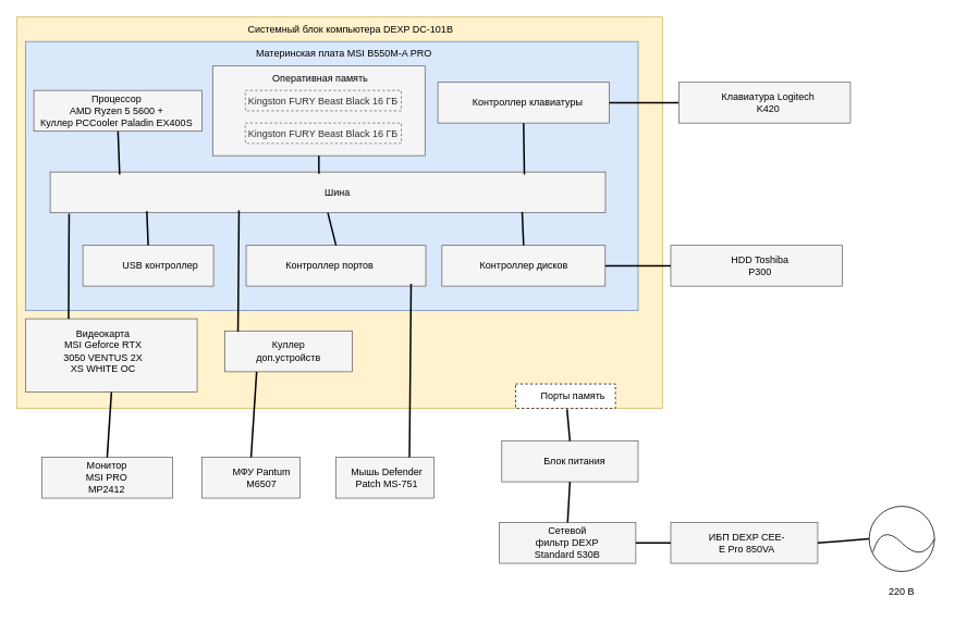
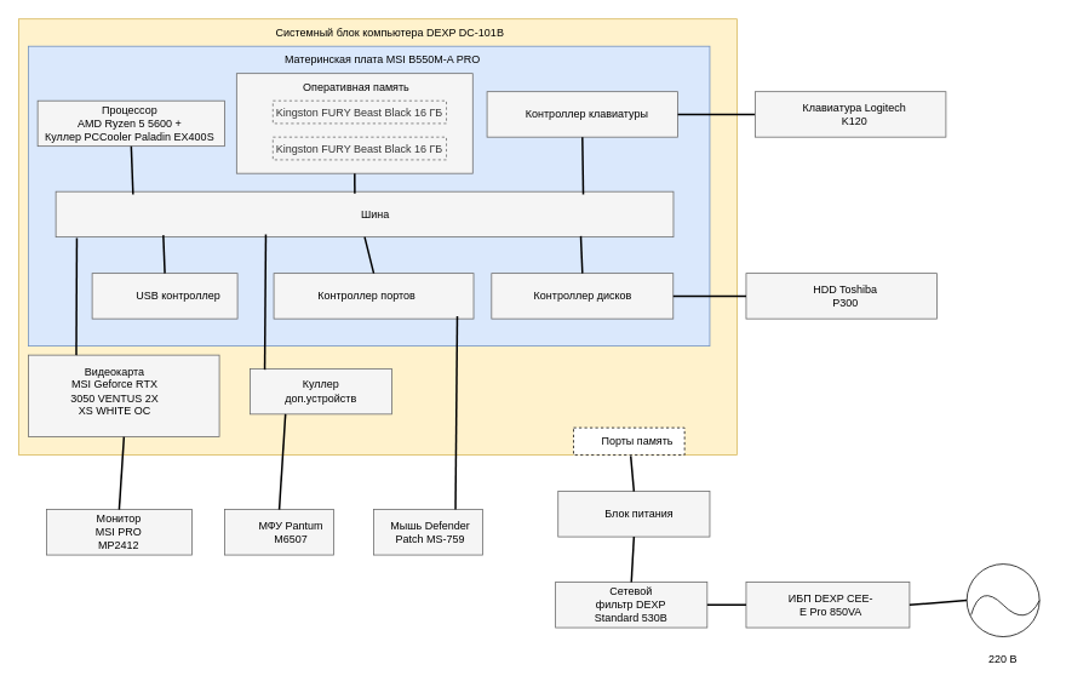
  <mxCell id="0" />
  <mxCell id="1" parent="0" />
  <mxCell id="2" value="&lt;div&gt;&lt;br/&gt;&lt;/div&gt;" style="rounded=0;whiteSpace=wrap;html=1;fillColor=#fff2cc;strokeColor=#d6b656;" vertex="1" parent="1"><mxGeometry x="20" y="20" width="791" height="480" as="geometry" /></mxCell>
  <mxCell id="3" value="Системный блок компьютера&amp;nbsp;DEXP DC-101B" style="text;html=1;align=center;verticalAlign=middle;whiteSpace=wrap;rounded=0;" vertex="1" parent="1"><mxGeometry x="301" y="20" width="256" height="30" as="geometry" /></mxCell>
  <mxCell id="4" value="&lt;div&gt;&lt;br/&gt;&lt;/div&gt;" style="rounded=0;whiteSpace=wrap;html=1;fillColor=#dae8fc;strokeColor=#6c8ebf;" vertex="1" parent="1"><mxGeometry x="31" y="50" width="750" height="330" as="geometry" /></mxCell>
  <mxCell id="5" value="Материнская плата&amp;nbsp;MSI B550M-A PRO" style="text;html=1;align=center;verticalAlign=middle;whiteSpace=wrap;rounded=0;" vertex="1" parent="1"><mxGeometry x="293" y="50" width="256" height="30" as="geometry" /></mxCell>
  <mxCell id="6" value="&lt;div&gt;&lt;br/&gt;&lt;/div&gt;" style="rounded=0;whiteSpace=wrap;html=1;fillColor=#f5f5f5;fontColor=#333333;strokeColor=#666666;" vertex="1" parent="1"><mxGeometry x="61" y="210" width="680" height="50" as="geometry" /></mxCell>
  <mxCell id="7" value="Шина" style="text;html=1;align=center;verticalAlign=middle;whiteSpace=wrap;rounded=0;" vertex="1" parent="1"><mxGeometry x="285" y="220" width="256" height="30" as="geometry" /></mxCell>
  <mxCell id="8" value="&lt;div&gt;&lt;br/&gt;&lt;/div&gt;" style="rounded=0;whiteSpace=wrap;html=1;fillColor=#f5f5f5;fontColor=#333333;strokeColor=#666666;" vertex="1" parent="1"><mxGeometry x="41" y="110" width="206" height="50" as="geometry" /></mxCell>
  <mxCell id="9" value="Процессор&lt;div&gt;AMD Ryzen 5 5600 +&lt;br&gt;&lt;/div&gt;&lt;div&gt;Куллер PCCooler Paladin EX400S&lt;br&gt;&lt;/div&gt;" style="text;html=1;align=center;verticalAlign=middle;whiteSpace=wrap;rounded=0;" vertex="1" parent="1"><mxGeometry x="20" y="120" width="244.5" height="30" as="geometry" /></mxCell>
  <mxCell id="10" value="&lt;div&gt;&lt;br/&gt;&lt;/div&gt;" style="rounded=0;whiteSpace=wrap;html=1;fillColor=#f5f5f5;fontColor=#333333;strokeColor=#666666;" vertex="1" parent="1"><mxGeometry x="540.75" y="300" width="200" height="50" as="geometry" /></mxCell>
  <mxCell id="11" value="Контроллер дисков" style="text;html=1;align=center;verticalAlign=middle;whiteSpace=wrap;rounded=0;" vertex="1" parent="1"><mxGeometry x="567.5" y="310" width="146.5" height="30" as="geometry" /></mxCell>
  <mxCell id="12" value="&lt;div&gt;&lt;br/&gt;&lt;/div&gt;" style="rounded=0;whiteSpace=wrap;html=1;fillColor=#f5f5f5;fontColor=#333333;strokeColor=#666666;" vertex="1" parent="1"><mxGeometry x="535.75" y="100" width="210" height="50" as="geometry" /></mxCell>
  <mxCell id="13" value="Контроллер клавиатуры" style="text;html=1;align=center;verticalAlign=middle;whiteSpace=wrap;rounded=0;" vertex="1" parent="1"><mxGeometry x="518" y="110" width="256" height="30" as="geometry" /></mxCell>
  <mxCell id="14" value="&lt;div&gt;&lt;br/&gt;&lt;/div&gt;" style="rounded=0;whiteSpace=wrap;html=1;fillColor=#f5f5f5;fontColor=#333333;strokeColor=#666666;" vertex="1" parent="1"><mxGeometry x="260" y="80" width="260" height="110" as="geometry" /></mxCell>
  <mxCell id="15" value="Оперативная память" style="text;html=1;align=center;verticalAlign=middle;whiteSpace=wrap;rounded=0;" vertex="1" parent="1"><mxGeometry x="264" y="80" width="256" height="30" as="geometry" /></mxCell>
  <mxCell id="16" value="&lt;div&gt;&lt;br/&gt;&lt;/div&gt;" style="rounded=0;whiteSpace=wrap;html=1;fillColor=#f5f5f5;fontColor=#333333;strokeColor=#666666;" vertex="1" parent="1"><mxGeometry x="301" y="300" width="220" height="50" as="geometry" /></mxCell>
  <mxCell id="17" value="Контроллер портов" style="text;html=1;align=center;verticalAlign=middle;whiteSpace=wrap;rounded=0;" vertex="1" parent="1"><mxGeometry x="326" y="310" width="155" height="30" as="geometry" /></mxCell>
  <mxCell id="18" value="&lt;div&gt;&lt;br/&gt;&lt;/div&gt;" style="rounded=0;whiteSpace=wrap;html=1;fillColor=#f5f5f5;fontColor=#333333;strokeColor=#666666;" vertex="1" parent="1"><mxGeometry x="101" y="300" width="160" height="50" as="geometry" /></mxCell>
  <mxCell id="19" value="USB контроллер" style="text;html=1;align=center;verticalAlign=middle;whiteSpace=wrap;rounded=0;" vertex="1" parent="1"><mxGeometry x="135.75" y="310" width="120" height="30" as="geometry" /></mxCell>
  <mxCell id="20" value="" style="endArrow=none;html=1;rounded=0;entryX=0.5;entryY=1;entryDx=0;entryDy=0;strokeWidth=2;exitX=0.125;exitY=0.06;exitDx=0;exitDy=0;exitPerimeter=0;" edge="1" parent="1" source="6" target="8"><mxGeometry width="50" height="50" relative="1" as="geometry"><mxPoint x="147" y="200" as="sourcePoint" /><mxPoint x="531" y="250" as="targetPoint" /></mxGeometry></mxCell>
  <mxCell id="21" value="" style="endArrow=none;html=1;rounded=0;entryX=0.5;entryY=1;entryDx=0;entryDy=0;strokeWidth=2;exitX=0.484;exitY=0.04;exitDx=0;exitDy=0;exitPerimeter=0;" edge="1" parent="1" source="6" target="14"><mxGeometry width="50" height="50" relative="1" as="geometry"><mxPoint x="156" y="223" as="sourcePoint" /><mxPoint x="157" y="170" as="targetPoint" /></mxGeometry></mxCell>
  <mxCell id="22" value="" style="endArrow=none;html=1;rounded=0;entryX=0.5;entryY=1;entryDx=0;entryDy=0;strokeWidth=2;exitX=0.854;exitY=0.06;exitDx=0;exitDy=0;exitPerimeter=0;" edge="1" parent="1" source="6" target="12"><mxGeometry width="50" height="50" relative="1" as="geometry"><mxPoint x="411" y="220" as="sourcePoint" /><mxPoint x="411" y="160" as="targetPoint" /></mxGeometry></mxCell>
  <mxCell id="23" value="" style="endArrow=none;html=1;rounded=0;entryX=0.174;entryY=0.96;entryDx=0;entryDy=0;strokeWidth=2;exitX=0.5;exitY=0;exitDx=0;exitDy=0;entryPerimeter=0;" edge="1" parent="1" source="18" target="6"><mxGeometry width="50" height="50" relative="1" as="geometry"><mxPoint x="156" y="223" as="sourcePoint" /><mxPoint x="157" y="170" as="targetPoint" /></mxGeometry></mxCell>
  <mxCell id="24" value="" style="endArrow=none;html=1;rounded=0;entryX=0.5;entryY=0;entryDx=0;entryDy=0;strokeWidth=2;exitX=0.5;exitY=1;exitDx=0;exitDy=0;" edge="1" parent="1" source="6" target="16"><mxGeometry width="50" height="50" relative="1" as="geometry"><mxPoint x="171" y="310" as="sourcePoint" /><mxPoint x="171" y="267" as="targetPoint" /></mxGeometry></mxCell>
  <mxCell id="25" value="" style="endArrow=none;html=1;rounded=0;entryX=0.85;entryY=0.98;entryDx=0;entryDy=0;strokeWidth=2;exitX=0.5;exitY=0;exitDx=0;exitDy=0;entryPerimeter=0;" edge="1" parent="1" source="10" target="6"><mxGeometry width="50" height="50" relative="1" as="geometry"><mxPoint x="652" y="223" as="sourcePoint" /><mxPoint x="651" y="160" as="targetPoint" /></mxGeometry></mxCell>
  <mxCell id="26" value="&lt;div&gt;&lt;br/&gt;&lt;/div&gt;" style="rounded=0;whiteSpace=wrap;html=1;fillColor=#f5f5f5;fontColor=#333333;strokeColor=#666666;" vertex="1" parent="1"><mxGeometry x="31" y="390" width="210" height="90" as="geometry" /></mxCell>
  <mxCell id="27" value="Видеокарта&lt;div&gt;MSI Geforce RTX 3050 VENTUS 2X XS WHITE OC&lt;br&gt;&lt;/div&gt;" style="text;html=1;align=center;verticalAlign=middle;whiteSpace=wrap;rounded=0;" vertex="1" parent="1"><mxGeometry x="71" y="415" width="110" height="30" as="geometry" /></mxCell>
  <mxCell id="28" value="" style="endArrow=none;html=1;rounded=0;entryX=0;entryY=0.5;entryDx=0;entryDy=0;strokeWidth=2;exitX=1;exitY=0.5;exitDx=0;exitDy=0;" edge="1" parent="1" source="12" target="30"><mxGeometry width="50" height="50" relative="1" as="geometry"><mxPoint x="652" y="223" as="sourcePoint" /><mxPoint x="651" y="160" as="targetPoint" /></mxGeometry></mxCell>
  <mxCell id="29" value="" style="group" vertex="1" connectable="0" parent="1"><mxGeometry x="831" y="100" width="210" height="50" as="geometry" /></mxCell>
  <mxCell id="30" value="&lt;div&gt;&lt;br/&gt;&lt;/div&gt;" style="rounded=0;whiteSpace=wrap;html=1;fillColor=#f5f5f5;fontColor=#333333;strokeColor=#666666;" vertex="1" parent="29"><mxGeometry width="210" height="50" as="geometry" /></mxCell>
- <mxCell id="31" value="Клавиатура&amp;nbsp;Logitech K420" style="text;html=1;align=center;verticalAlign=middle;whiteSpace=wrap;rounded=0;" vertex="1" parent="29"><mxGeometry x="58.13" y="10" width="103.25" height="30" as="geometry" /></mxCell>
+ <mxCell id="31" value="Клавиатура&amp;nbsp;Logitech K120" style="text;html=1;align=center;verticalAlign=middle;whiteSpace=wrap;rounded=0;" vertex="1" parent="29"><mxGeometry x="58.13" y="10" width="103.25" height="30" as="geometry" /></mxCell>
  <mxCell id="32" value="" style="group" vertex="1" connectable="0" parent="1"><mxGeometry x="411" y="560" width="120" height="50" as="geometry" /></mxCell>
  <mxCell id="33" value="&lt;div&gt;&lt;br/&gt;&lt;/div&gt;" style="rounded=0;whiteSpace=wrap;html=1;fillColor=#f5f5f5;fontColor=#333333;strokeColor=#666666;" vertex="1" parent="32"><mxGeometry width="120" height="50" as="geometry" /></mxCell>
- <mxCell id="34" value="Мышь&amp;nbsp;Defender Patch MS-751" style="text;html=1;align=center;verticalAlign=middle;whiteSpace=wrap;rounded=0;" vertex="1" parent="32"><mxGeometry x="30.217" y="10" width="65" height="30" as="geometry" /></mxCell>
+ <mxCell id="34" value="Мышь&amp;nbsp;Defender Patch MS-759" style="text;html=1;align=center;verticalAlign=middle;whiteSpace=wrap;rounded=0;" vertex="1" parent="32"><mxGeometry x="30.217" y="10" width="65" height="30" as="geometry" /></mxCell>
  <mxCell id="35" value="" style="group" vertex="1" connectable="0" parent="1"><mxGeometry x="274.75" y="405" width="156.25" height="50" as="geometry" /></mxCell>
  <mxCell id="36" value="&lt;div&gt;&lt;br/&gt;&lt;/div&gt;" style="rounded=0;whiteSpace=wrap;html=1;fillColor=#f5f5f5;fontColor=#333333;strokeColor=#666666;" vertex="1" parent="35"><mxGeometry width="156.25" height="50" as="geometry" /></mxCell>
  <mxCell id="37" value="Куллер доп.устройств" style="text;html=1;align=center;verticalAlign=middle;whiteSpace=wrap;rounded=0;" vertex="1" parent="35"><mxGeometry x="21.93" y="10" width="112.39" height="30" as="geometry" /></mxCell>
  <mxCell id="38" value="" style="endArrow=none;html=1;rounded=0;entryX=0.918;entryY=0.94;entryDx=0;entryDy=0;strokeWidth=2;exitX=0.75;exitY=0;exitDx=0;exitDy=0;entryPerimeter=0;" edge="1" parent="1" source="33" target="16"><mxGeometry width="50" height="50" relative="1" as="geometry"><mxPoint x="651" y="310" as="sourcePoint" /><mxPoint x="649" y="269" as="targetPoint" /></mxGeometry></mxCell>
  <mxCell id="39" value="" style="group" vertex="1" connectable="0" parent="1"><mxGeometry x="247" y="560" width="120" height="50" as="geometry" /></mxCell>
  <mxCell id="40" value="&lt;div&gt;&lt;br/&gt;&lt;/div&gt;" style="rounded=0;whiteSpace=wrap;html=1;fillColor=#f5f5f5;fontColor=#333333;strokeColor=#666666;" vertex="1" parent="39"><mxGeometry width="120" height="50" as="geometry" /></mxCell>
  <mxCell id="41" value="МФУ&amp;nbsp;Pantum M6507" style="text;html=1;align=center;verticalAlign=middle;whiteSpace=wrap;rounded=0;" vertex="1" parent="39"><mxGeometry x="44.996" y="10" width="56.286" height="30" as="geometry" /></mxCell>
  <mxCell id="42" value="" style="endArrow=none;html=1;rounded=0;entryX=0.25;entryY=1;entryDx=0;entryDy=0;strokeWidth=2;exitX=0.5;exitY=0;exitDx=0;exitDy=0;" edge="1" parent="1" source="40" target="36"><mxGeometry width="50" height="50" relative="1" as="geometry"><mxPoint x="461" y="550" as="sourcePoint" /><mxPoint x="458" y="360" as="targetPoint" /></mxGeometry></mxCell>
  <mxCell id="43" value="" style="group" vertex="1" connectable="0" parent="1"><mxGeometry x="45.75" y="560" width="210" height="50" as="geometry" /></mxCell>
  <mxCell id="44" value="&lt;div&gt;&lt;br/&gt;&lt;/div&gt;" style="rounded=0;whiteSpace=wrap;html=1;fillColor=#f5f5f5;fontColor=#333333;strokeColor=#666666;" vertex="1" parent="43"><mxGeometry x="5" width="160" height="50" as="geometry" /></mxCell>
  <mxCell id="45" value="Монитор&lt;div&gt;MSI PRO MP2412&lt;br&gt;&lt;/div&gt;" style="text;html=1;align=center;verticalAlign=middle;whiteSpace=wrap;rounded=0;" vertex="1" parent="43"><mxGeometry x="40" y="10" width="89" height="30" as="geometry" /></mxCell>
  <mxCell id="46" value="" style="endArrow=none;html=1;rounded=0;entryX=0.5;entryY=1;entryDx=0;entryDy=0;strokeWidth=2;exitX=0.5;exitY=0;exitDx=0;exitDy=0;" edge="1" parent="1" source="44" target="26"><mxGeometry width="50" height="50" relative="1" as="geometry"><mxPoint x="461" y="650" as="sourcePoint" /><mxPoint x="458" y="360" as="targetPoint" /></mxGeometry></mxCell>
  <mxCell id="47" value="" style="group" vertex="1" connectable="0" parent="1"><mxGeometry x="821" y="640" width="180" height="50" as="geometry" /></mxCell>
  <mxCell id="48" value="&lt;div&gt;&lt;br/&gt;&lt;/div&gt;" style="rounded=0;whiteSpace=wrap;html=1;fillColor=#f5f5f5;fontColor=#333333;strokeColor=#666666;" vertex="1" parent="47"><mxGeometry width="180" height="50" as="geometry" /></mxCell>
  <mxCell id="49" value="ИБП&amp;nbsp;DEXP CEE-E Pro 850VA" style="text;html=1;align=center;verticalAlign=middle;whiteSpace=wrap;rounded=0;" vertex="1" parent="47"><mxGeometry x="44.357" y="10" width="99.429" height="30" as="geometry" /></mxCell>
  <mxCell id="50" value="" style="endArrow=none;html=1;rounded=0;entryX=0.034;entryY=1.02;entryDx=0;entryDy=0;strokeWidth=2;exitX=0.25;exitY=0;exitDx=0;exitDy=0;entryPerimeter=0;" edge="1" parent="1" source="26" target="6"><mxGeometry width="50" height="50" relative="1" as="geometry"><mxPoint x="201" y="310" as="sourcePoint" /><mxPoint x="203" y="270" as="targetPoint" /></mxGeometry></mxCell>
  <mxCell id="51" value="" style="group" vertex="1" connectable="0" parent="1"><mxGeometry x="1031" y="620" width="146" height="120" as="geometry" /></mxCell>
  <mxCell id="52" value="" style="ellipse;whiteSpace=wrap;html=1;aspect=fixed;strokeColor=default;" vertex="1" parent="51"><mxGeometry x="33" width="80" height="80" as="geometry" /></mxCell>
  <mxCell id="53" value="" style="curved=1;endArrow=none;html=1;rounded=0;exitX=1;exitY=0.5;exitDx=0;exitDy=0;entryX=0.059;entryY=0.7;entryDx=0;entryDy=0;entryPerimeter=0;endFill=0;" edge="1" parent="51" source="52" target="52"><mxGeometry width="50" height="50" relative="1" as="geometry"><mxPoint x="48" y="70" as="sourcePoint" /><mxPoint x="98" y="20" as="targetPoint" /><Array as="points"><mxPoint x="98" y="70" /><mxPoint x="48" y="20" /></Array></mxGeometry></mxCell>
  <mxCell id="54" value="220 В" style="text;html=1;align=center;verticalAlign=middle;whiteSpace=wrap;rounded=0;" vertex="1" parent="51"><mxGeometry y="90" width="146" height="30" as="geometry" /></mxCell>
  <mxCell id="55" value="" style="endArrow=none;html=1;rounded=0;entryX=1;entryY=0.5;entryDx=0;entryDy=0;strokeWidth=2;exitX=0;exitY=0.5;exitDx=0;exitDy=0;" edge="1" parent="1" source="52" target="48"><mxGeometry width="50" height="50" relative="1" as="geometry"><mxPoint x="141" y="690" as="sourcePoint" /><mxPoint x="141" y="585" as="targetPoint" /></mxGeometry></mxCell>
  <mxCell id="56" value="" style="group" vertex="1" connectable="0" parent="1"><mxGeometry x="574" y="640" width="167" height="50" as="geometry" /></mxCell>
  <mxCell id="57" value="&lt;div&gt;&lt;br/&gt;&lt;/div&gt;" style="rounded=0;whiteSpace=wrap;html=1;fillColor=#f5f5f5;fontColor=#333333;strokeColor=#666666;" vertex="1" parent="56"><mxGeometry x="37.18" width="167" height="50" as="geometry" /></mxCell>
  <mxCell id="58" value="Сетевой фильтр&amp;nbsp;DEXP Standard 530В" style="text;html=1;align=center;verticalAlign=middle;whiteSpace=wrap;rounded=0;" vertex="1" parent="56"><mxGeometry x="68.397" y="10" width="104.574" height="30" as="geometry" /></mxCell>
  <mxCell id="59" value="" style="endArrow=none;html=1;rounded=0;entryX=1;entryY=0.5;entryDx=0;entryDy=0;strokeWidth=2;exitX=0;exitY=0.5;exitDx=0;exitDy=0;" edge="1" parent="1" source="48" target="57"><mxGeometry width="50" height="50" relative="1" as="geometry"><mxPoint x="1044" y="750" as="sourcePoint" /><mxPoint x="978" y="755" as="targetPoint" /></mxGeometry></mxCell>
  <mxCell id="60" value="" style="rounded=0;whiteSpace=wrap;html=1;dashed=1;" vertex="1" parent="1"><mxGeometry x="631" y="470" width="122.25" height="30" as="geometry" /></mxCell>
  <mxCell id="61" value="" style="group" vertex="1" connectable="0" parent="1"><mxGeometry x="614" y="540" width="167" height="50" as="geometry" /></mxCell>
  <mxCell id="62" value="&lt;div&gt;&lt;br/&gt;&lt;/div&gt;" style="rounded=0;whiteSpace=wrap;html=1;fillColor=#f5f5f5;fontColor=#333333;strokeColor=#666666;" vertex="1" parent="61"><mxGeometry width="167" height="50" as="geometry" /></mxCell>
  <mxCell id="63" value="Блок питания" style="text;html=1;align=center;verticalAlign=middle;whiteSpace=wrap;rounded=0;" vertex="1" parent="61"><mxGeometry x="37.177" y="10" width="104.574" height="30" as="geometry" /></mxCell>
  <mxCell id="64" value="Порты память" style="text;html=1;align=center;verticalAlign=middle;whiteSpace=wrap;rounded=0;" vertex="1" parent="1"><mxGeometry x="648.677" y="470" width="104.574" height="30" as="geometry" /></mxCell>
  <mxCell id="65" value="" style="endArrow=none;html=1;rounded=0;entryX=0.433;entryY=1.033;entryDx=0;entryDy=0;strokeWidth=2;exitX=0.5;exitY=0;exitDx=0;exitDy=0;entryPerimeter=0;" edge="1" parent="1" source="62" target="64"><mxGeometry width="50" height="50" relative="1" as="geometry"><mxPoint x="531" y="550" as="sourcePoint" /><mxPoint x="461" y="360" as="targetPoint" /></mxGeometry></mxCell>
  <mxCell id="66" value="" style="endArrow=none;html=1;rounded=0;entryX=0.5;entryY=1;entryDx=0;entryDy=0;strokeWidth=2;exitX=0.5;exitY=0;exitDx=0;exitDy=0;" edge="1" parent="1" source="57" target="62"><mxGeometry width="50" height="50" relative="1" as="geometry"><mxPoint x="695" y="630" as="sourcePoint" /><mxPoint x="704" y="511" as="targetPoint" /></mxGeometry></mxCell>
  <mxCell id="67" value="" style="group" vertex="1" connectable="0" parent="1"><mxGeometry x="821" y="300" width="210" height="50" as="geometry" /></mxCell>
  <mxCell id="68" value="&lt;div&gt;&lt;br/&gt;&lt;/div&gt;" style="rounded=0;whiteSpace=wrap;html=1;fillColor=#f5f5f5;fontColor=#333333;strokeColor=#666666;" vertex="1" parent="67"><mxGeometry width="210" height="50" as="geometry" /></mxCell>
  <mxCell id="69" value="HDD Toshiba P300" style="text;html=1;align=center;verticalAlign=middle;whiteSpace=wrap;rounded=0;" vertex="1" parent="67"><mxGeometry x="58.13" y="10" width="103.25" height="30" as="geometry" /></mxCell>
  <mxCell id="70" value="" style="endArrow=none;html=1;rounded=0;entryX=1;entryY=0.5;entryDx=0;entryDy=0;strokeWidth=2;exitX=0;exitY=0.5;exitDx=0;exitDy=0;" edge="1" parent="1" source="68" target="10"><mxGeometry width="50" height="50" relative="1" as="geometry"><mxPoint x="531" y="550" as="sourcePoint" /><mxPoint x="461" y="360" as="targetPoint" /></mxGeometry></mxCell>
  <mxCell id="71" value="Kingston FURY Beast Black 16 ГБ" style="rounded=0;whiteSpace=wrap;html=1;fillColor=#f5f5f5;fontColor=#333333;strokeColor=#666666;dashed=1;" vertex="1" parent="1"><mxGeometry x="300" y="110" width="191" height="25" as="geometry" /></mxCell>
  <mxCell id="72" value="&lt;div&gt;Kingston FURY Beast Black 16 ГБ&lt;br&gt;&lt;/div&gt;" style="rounded=0;whiteSpace=wrap;html=1;fillColor=#f5f5f5;fontColor=#333333;strokeColor=#666666;dashed=1;" vertex="1" parent="1"><mxGeometry x="300" y="150" width="191" height="25" as="geometry" /></mxCell>
  <mxCell id="73" value="" style="endArrow=none;html=1;rounded=0;entryX=0.34;entryY=0.94;entryDx=0;entryDy=0;strokeWidth=2;exitX=0.104;exitY=0.02;exitDx=0;exitDy=0;entryPerimeter=0;exitPerimeter=0;" edge="1" parent="1" source="36" target="6"><mxGeometry width="50" height="50" relative="1" as="geometry"><mxPoint x="317" y="570" as="sourcePoint" /><mxPoint x="324" y="465" as="targetPoint" /></mxGeometry></mxCell>
